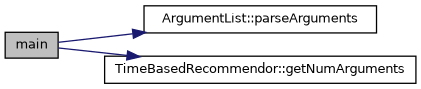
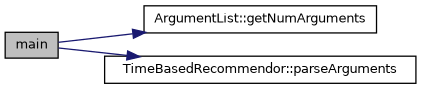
  digraph {
    rankdir=LR
    node [color=black fillcolor=white fontname=Helvetica fontsize=10 shape=record style=filled]
    edge [color=midnightblue fontname=Helvetica fontsize=10 labelfontname=Helvetica labelfontsize=10 style=solid]
    n1 [fillcolor=grey75 fontcolor=black height=0.2 label=main width=0.4]
-   n2 [height=0.2 label="ArgumentList::parseArguments" width=0.4]
-   n3 [height=0.2 label="TimeBasedRecommendor::getNumArguments" width=0.4]
+   n2 [height=0.2 label="ArgumentList::getNumArguments" width=0.4]
+   n3 [height=0.2 label="TimeBasedRecommendor::parseArguments" width=0.4]
    n1 -> n2
    n1 -> n3
  }
